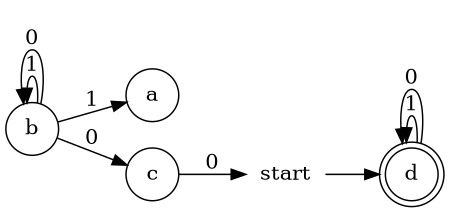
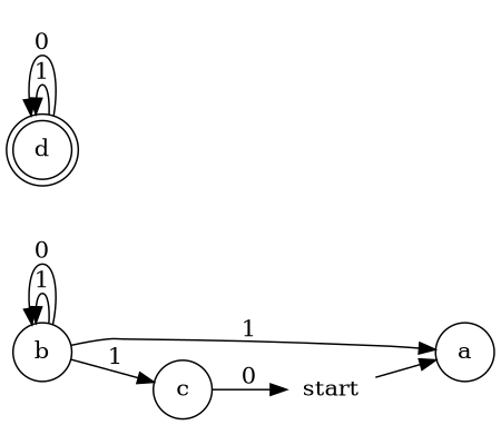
  digraph {
    rankdir=LR
    shape=circle
    node [shape=circle]
    start [shape=plaintext]
    a
    b
    c
    d [shape=doublecircle]
-   start -> d
+   start -> a
    b -> a [label=1]
    b -> b [dir=back label=1]
    b -> b [dir=back label=0]
-   b -> c [label=0]
+   b -> c [label=1]
    c -> start [label=0]
    d -> d [dir=back label=1]
    d -> d [dir=back label=0]
  }
